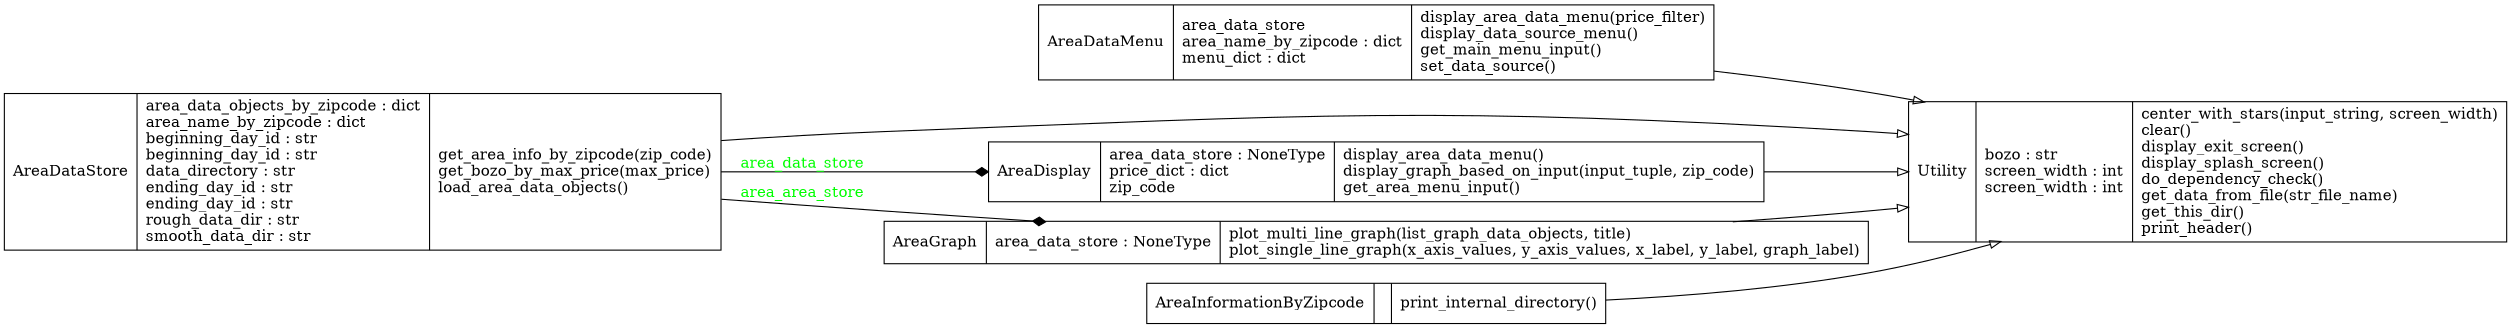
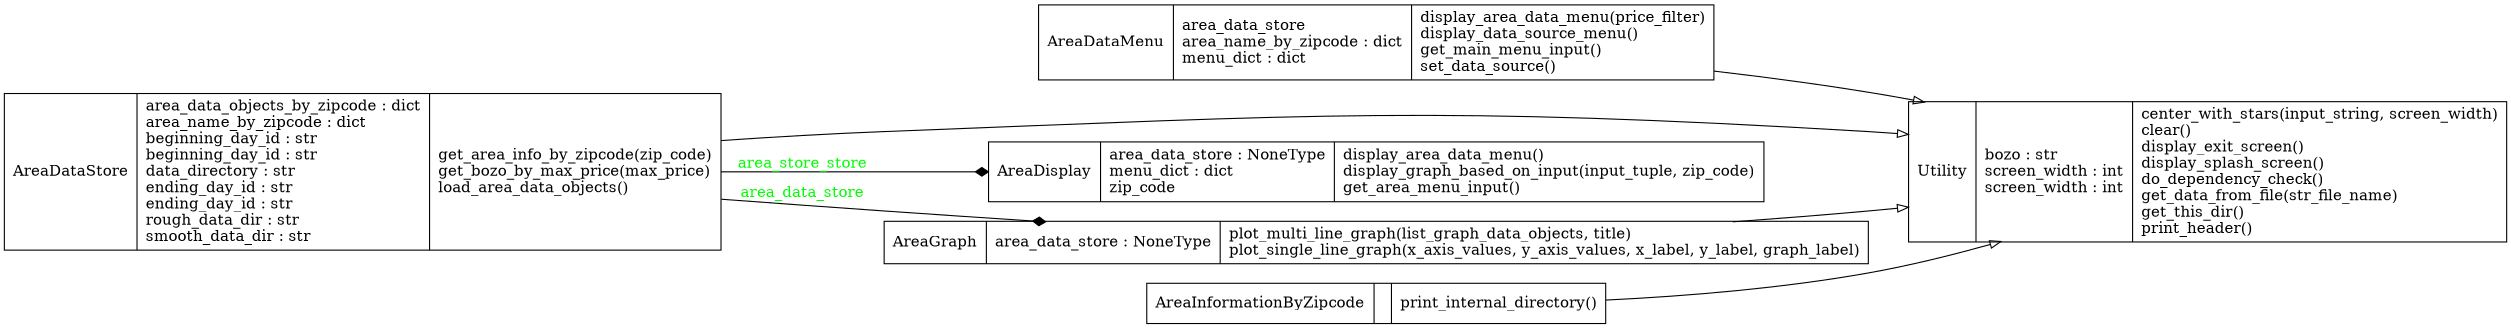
  digraph {
    rankdir=LR
    node [shape=record]
    edge [arrowhead=empty arrowtail=none]
    n1 [label="{AreaDataMenu|area_data_store\larea_name_by_zipcode : dict\lmenu_dict : dict\l|display_area_data_menu(price_filter)\ldisplay_data_source_menu()\lget_main_menu_input()\lset_data_source()\l}"]
    n2 [label="{Utility|bozo : str\lscreen_width : int\lscreen_width : int\l|center_with_stars(input_string, screen_width)\lclear()\ldisplay_exit_screen()\ldisplay_splash_screen()\ldo_dependency_check()\lget_data_from_file(str_file_name)\lget_this_dir()\lprint_header()\l}"]
    n3 [label="{AreaDataStore|area_data_objects_by_zipcode : dict\larea_name_by_zipcode : dict\lbeginning_day_id : str\lbeginning_day_id : str\ldata_directory : str\lending_day_id : str\lending_day_id : str\lrough_data_dir : str\lsmooth_data_dir : str\l|get_area_info_by_zipcode(zip_code)\lget_bozo_by_max_price(max_price)\lload_area_data_objects()\l}"]
-   n4 [label="{AreaDisplay|area_data_store : NoneType\lprice_dict : dict\lzip_code\l|display_area_data_menu()\ldisplay_graph_based_on_input(input_tuple, zip_code)\lget_area_menu_input()\l}"]
+   n4 [label="{AreaDisplay|area_data_store : NoneType\lmenu_dict : dict\lzip_code\l|display_area_data_menu()\ldisplay_graph_based_on_input(input_tuple, zip_code)\lget_area_menu_input()\l}"]
    n5 [label="{AreaGraph|area_data_store : NoneType\l|plot_multi_line_graph(list_graph_data_objects, title)\lplot_single_line_graph(x_axis_values, y_axis_values, x_label, y_label, graph_label)\l}"]
    n6 [label="{AreaInformationByZipcode|\l|print_internal_directory()\l}"]
    n1 -> n2
    n3 -> n2
-   n3 -> n4 [arrowhead=diamond fontcolor=green label=area_data_store style=solid]
-   n3 -> n5 [arrowhead=diamond fontcolor=green label=area_area_store style=solid]
-   n4 -> n2
+   n3 -> n4 [arrowhead=diamond fontcolor=green label=area_store_store style=solid]
+   n3 -> n5 [arrowhead=diamond fontcolor=green label=area_data_store style=solid]
    n5 -> n2
    n6 -> n2
  }
